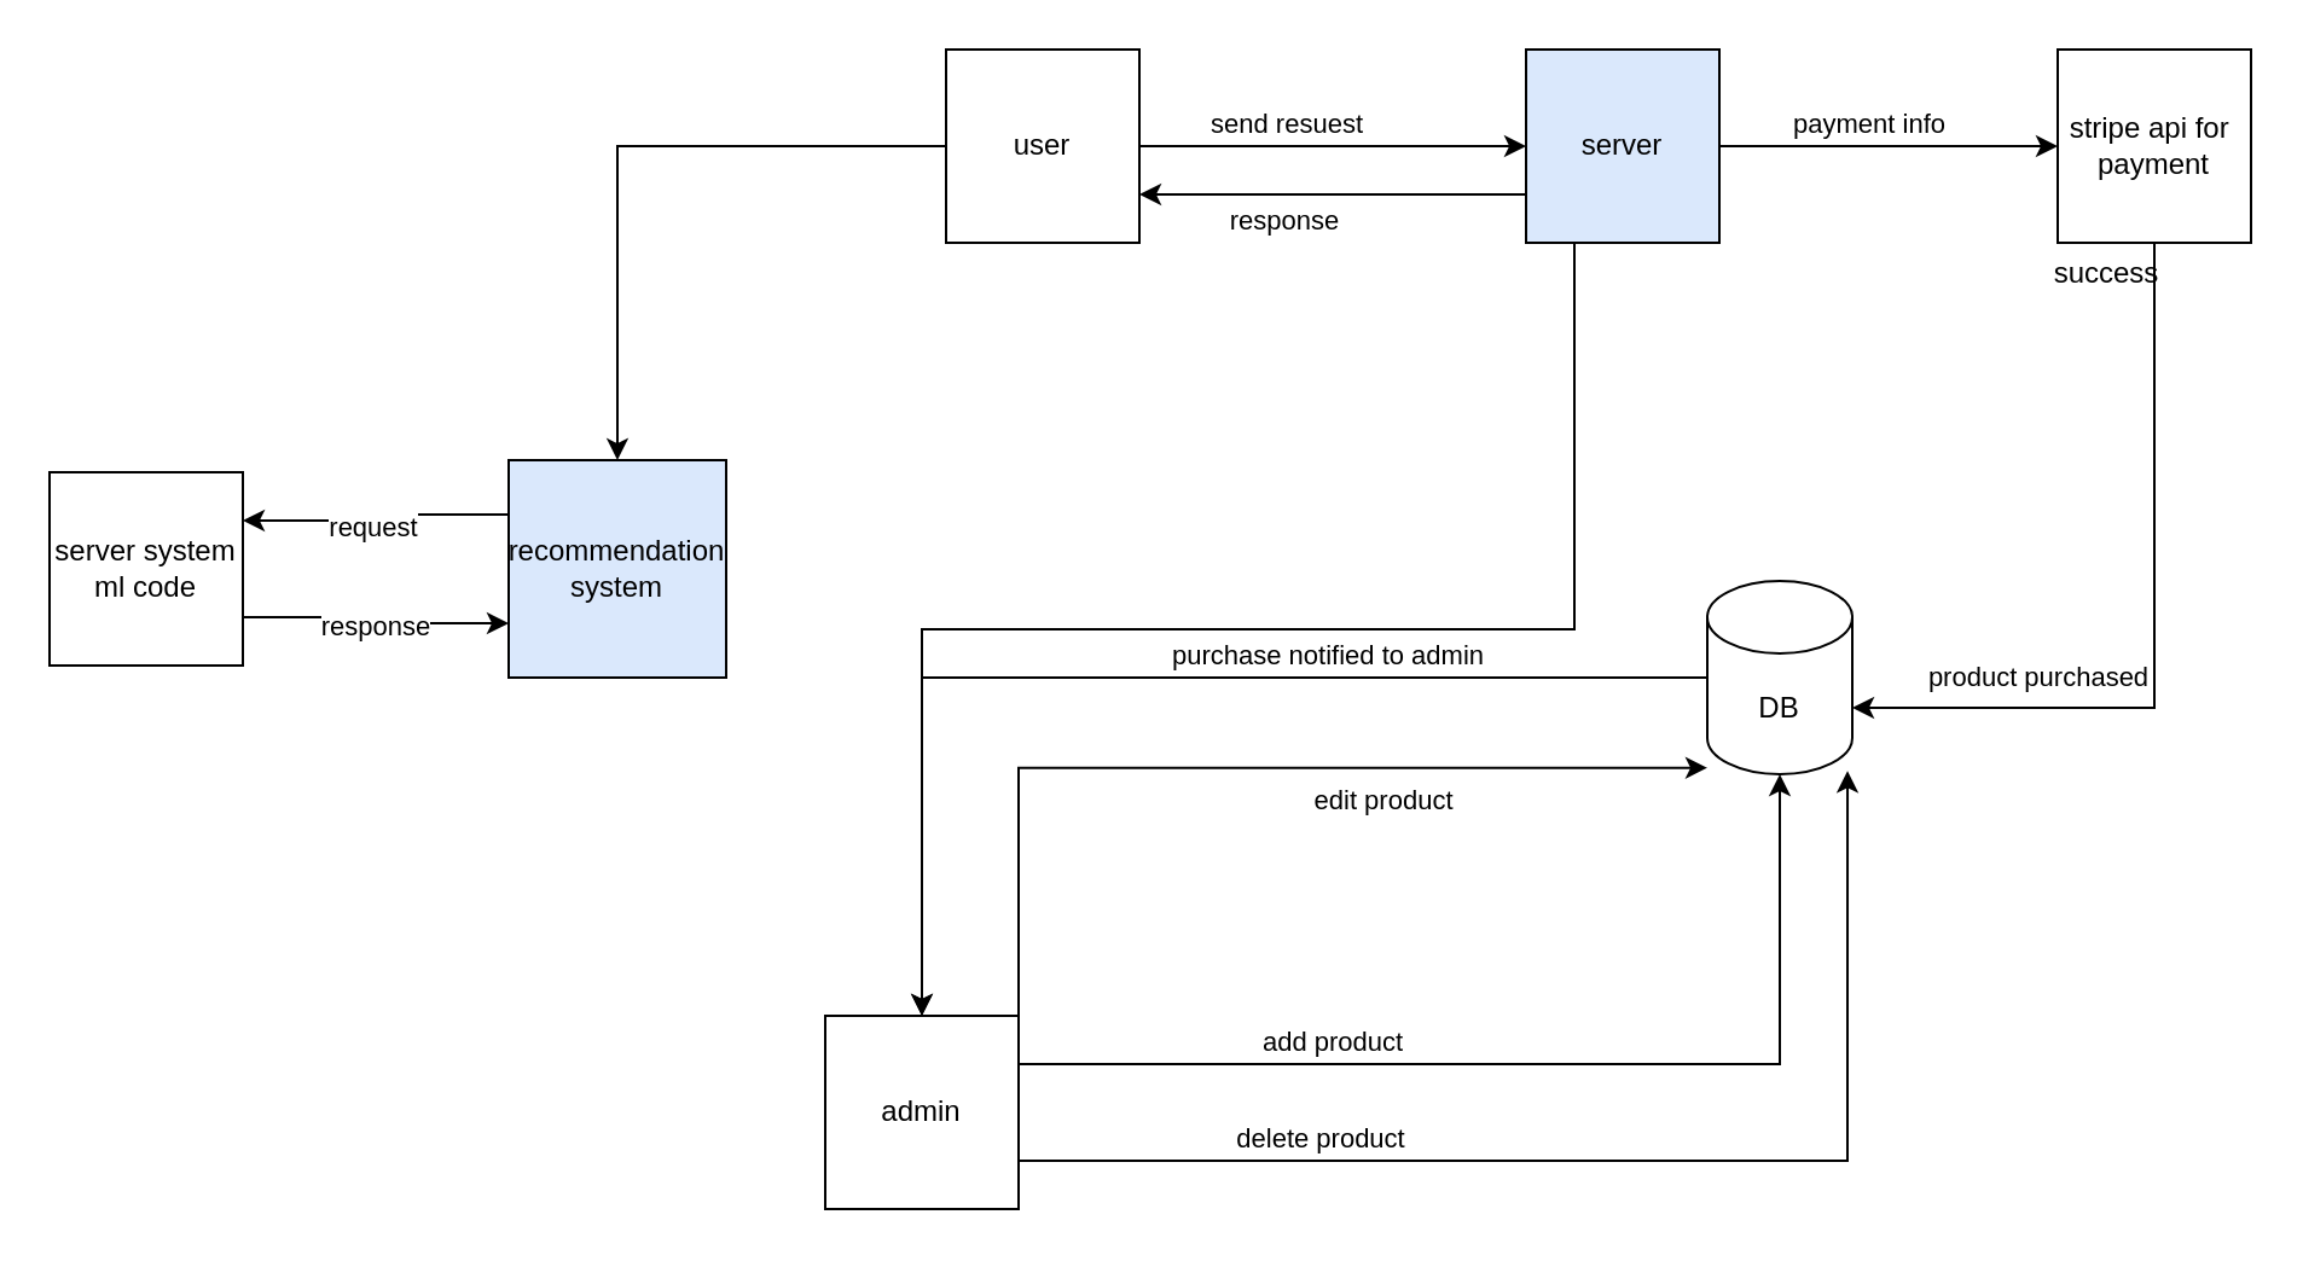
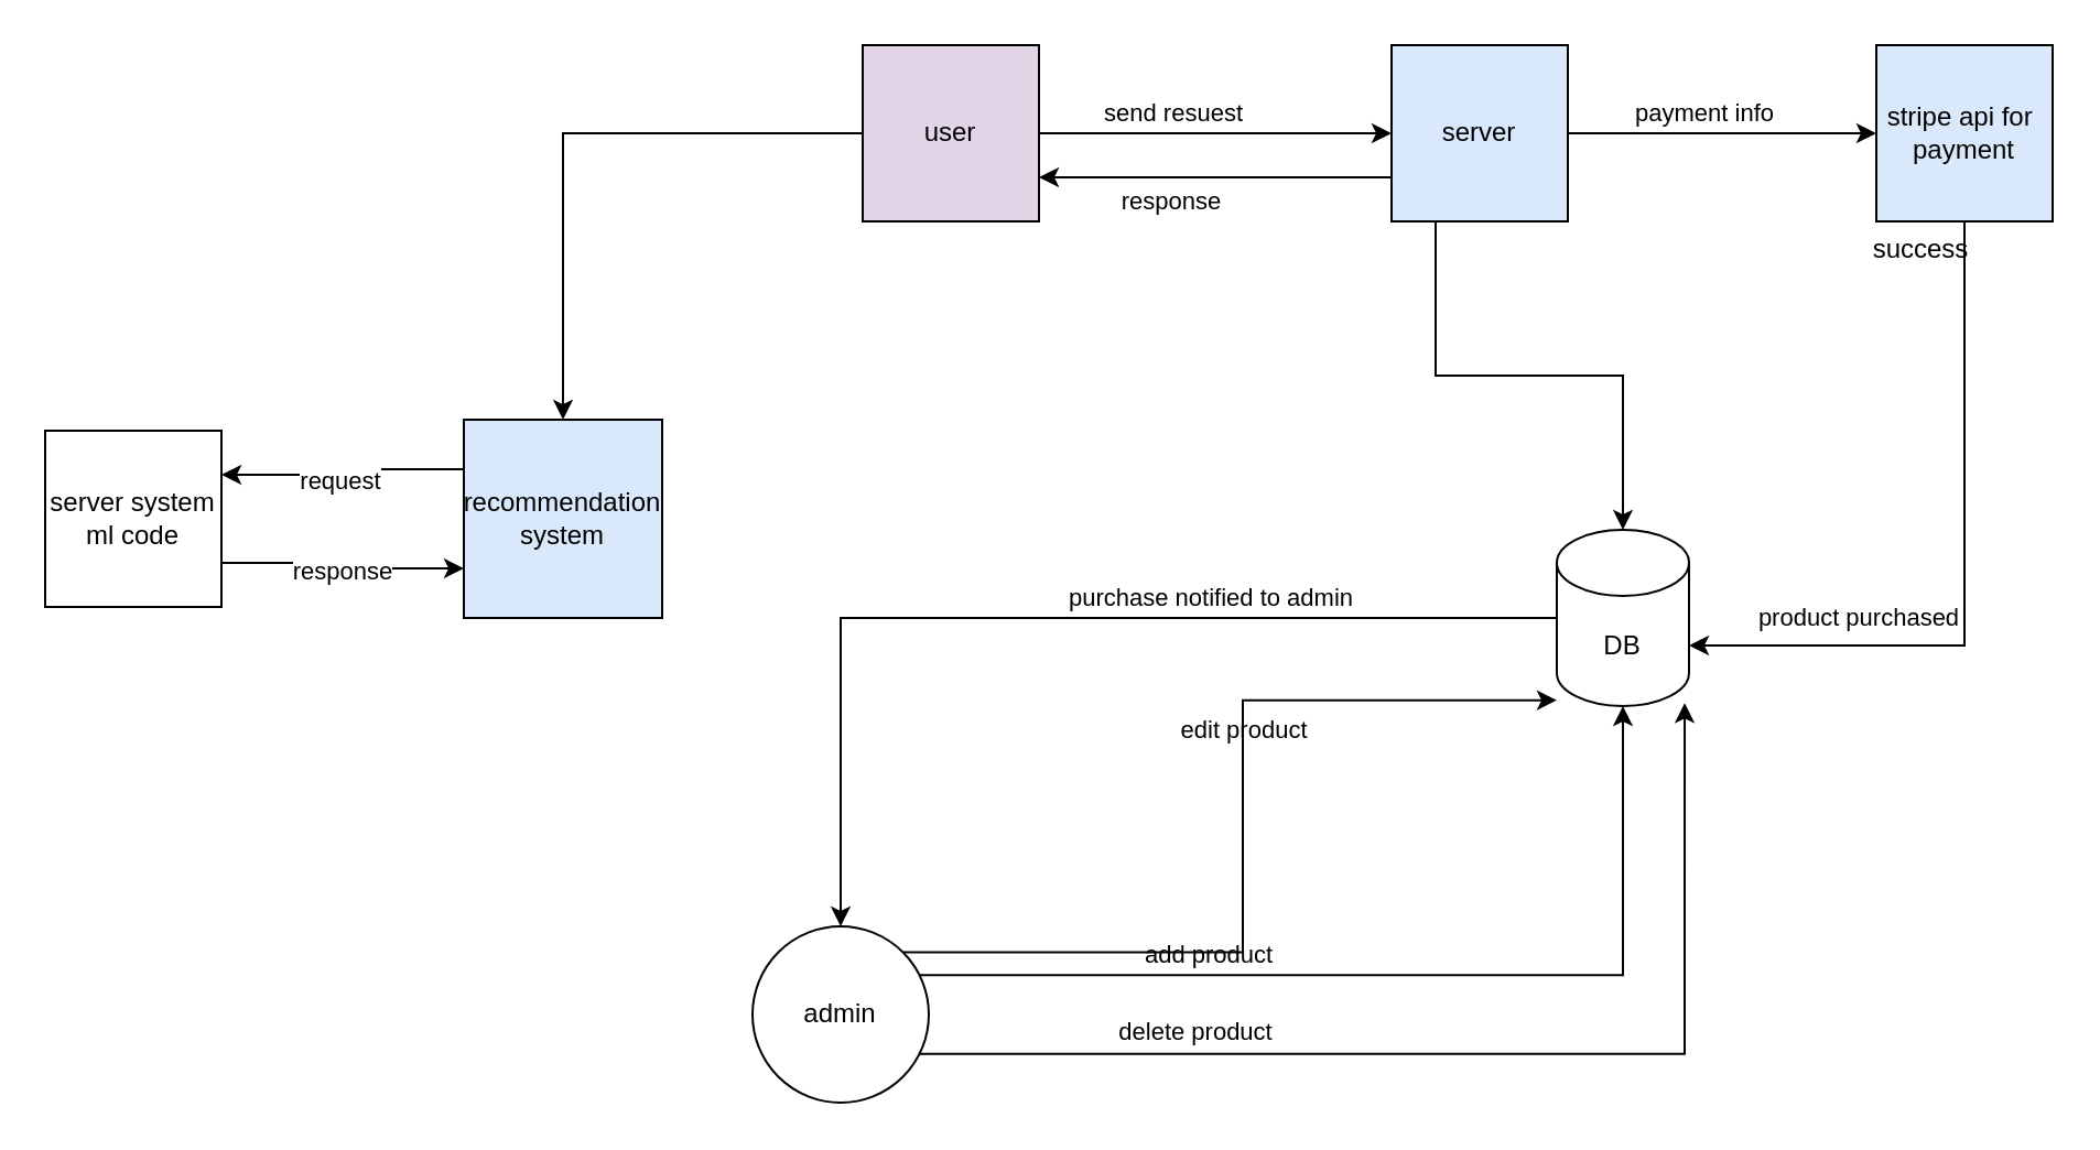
  <mxCell id="0" />
  <mxCell id="1" parent="0" />
  <mxCell id="2" style="edgeStyle=orthogonalEdgeStyle;rounded=0;orthogonalLoop=1;jettySize=auto;html=1;entryX=0;entryY=0.5;entryDx=0;entryDy=0;labelBackgroundColor=none;fontColor=default;" edge="1" parent="1" source="5" target="11"><mxGeometry relative="1" as="geometry" /></mxCell>
  <mxCell id="3" value="send resuest" style="edgeLabel;html=1;align=center;verticalAlign=middle;resizable=0;points=[];labelBackgroundColor=none;" vertex="1" connectable="0" parent="2"><mxGeometry x="-0.376" y="1" relative="1" as="geometry"><mxPoint x="10" y="-9" as="offset" /></mxGeometry></mxCell>
  <mxCell id="4" style="edgeStyle=orthogonalEdgeStyle;rounded=0;orthogonalLoop=1;jettySize=auto;html=1;exitX=0;exitY=0.5;exitDx=0;exitDy=0;entryX=0.5;entryY=0;entryDx=0;entryDy=0;" edge="1" parent="1" source="5" target="28"><mxGeometry relative="1" as="geometry" /></mxCell>
- <mxCell id="5" value="user" style="whiteSpace=wrap;html=1;aspect=fixed;labelBackgroundColor=none;" vertex="1" parent="1"><mxGeometry x="391" y="20" width="80" height="80" as="geometry" /></mxCell>
+ <mxCell id="5" value="user" style="whiteSpace=wrap;html=1;aspect=fixed;labelBackgroundColor=none;fillColor=#e1d5e7;" vertex="1" parent="1"><mxGeometry x="391" y="20" width="80" height="80" as="geometry" /></mxCell>
  <mxCell id="6" style="edgeStyle=orthogonalEdgeStyle;rounded=0;orthogonalLoop=1;jettySize=auto;html=1;exitX=0;exitY=0.75;exitDx=0;exitDy=0;entryX=1;entryY=0.75;entryDx=0;entryDy=0;labelBackgroundColor=none;fontColor=default;" edge="1" parent="1" source="11" target="5"><mxGeometry relative="1" as="geometry" /></mxCell>
  <mxCell id="7" value="response" style="edgeLabel;html=1;align=center;verticalAlign=middle;resizable=0;points=[];labelBackgroundColor=none;" vertex="1" connectable="0" parent="6"><mxGeometry x="-0.667" relative="1" as="geometry"><mxPoint x="-74" y="10" as="offset" /></mxGeometry></mxCell>
- <mxCell id="8" style="edgeStyle=orthogonalEdgeStyle;rounded=0;orthogonalLoop=1;jettySize=auto;html=1;exitX=0.25;exitY=1;exitDx=0;exitDy=0;labelBackgroundColor=none;fontColor=default;" edge="1" parent="1" source="11" target="17"><mxGeometry relative="1" as="geometry" /></mxCell>
+ <mxCell id="8" style="edgeStyle=orthogonalEdgeStyle;rounded=0;orthogonalLoop=1;jettySize=auto;html=1;exitX=0.25;exitY=1;exitDx=0;exitDy=0;labelBackgroundColor=none;fontColor=default;" edge="1" parent="1" source="11" target="14"><mxGeometry relative="1" as="geometry" /></mxCell>
  <mxCell id="9" style="edgeStyle=orthogonalEdgeStyle;rounded=0;orthogonalLoop=1;jettySize=auto;html=1;exitX=1;exitY=0.5;exitDx=0;exitDy=0;labelBackgroundColor=none;fontColor=default;" edge="1" parent="1" source="11"><mxGeometry relative="1" as="geometry"><mxPoint x="851" y="60" as="targetPoint" /></mxGeometry></mxCell>
  <mxCell id="10" value="payment info" style="edgeLabel;html=1;align=center;verticalAlign=middle;resizable=0;points=[];labelBackgroundColor=none;" vertex="1" connectable="0" parent="9"><mxGeometry x="-0.136" y="-2" relative="1" as="geometry"><mxPoint y="-12" as="offset" /></mxGeometry></mxCell>
  <mxCell id="11" value="server" style="whiteSpace=wrap;html=1;aspect=fixed;labelBackgroundColor=none;fillColor=#dae8fc;" vertex="1" parent="1"><mxGeometry x="631" y="20" width="80" height="80" as="geometry" /></mxCell>
  <mxCell id="12" style="edgeStyle=orthogonalEdgeStyle;rounded=0;orthogonalLoop=1;jettySize=auto;html=1;exitX=0;exitY=0.5;exitDx=0;exitDy=0;exitPerimeter=0;entryX=0.5;entryY=0;entryDx=0;entryDy=0;labelBackgroundColor=none;fontColor=default;" edge="1" parent="1" source="14" target="17"><mxGeometry relative="1" as="geometry" /></mxCell>
  <mxCell id="13" value="purchase notified to admin" style="edgeLabel;html=1;align=center;verticalAlign=middle;resizable=0;points=[];labelBackgroundColor=none;" vertex="1" connectable="0" parent="12"><mxGeometry x="-0.28" y="4" relative="1" as="geometry"><mxPoint x="9" y="-14" as="offset" /></mxGeometry></mxCell>
  <mxCell id="14" value="DB" style="shape=cylinder3;whiteSpace=wrap;html=1;boundedLbl=1;backgroundOutline=1;size=15;labelBackgroundColor=none;" vertex="1" parent="1"><mxGeometry x="706" y="240" width="60" height="80" as="geometry" /></mxCell>
  <mxCell id="15" style="edgeStyle=orthogonalEdgeStyle;rounded=0;orthogonalLoop=1;jettySize=auto;html=1;exitX=1;exitY=0.25;exitDx=0;exitDy=0;labelBackgroundColor=none;fontColor=default;" edge="1" parent="1" source="17" target="14"><mxGeometry relative="1" as="geometry" /></mxCell>
  <mxCell id="16" value="add product" style="edgeLabel;html=1;align=center;verticalAlign=middle;resizable=0;points=[];labelBackgroundColor=none;" vertex="1" connectable="0" parent="15"><mxGeometry x="-0.407" y="-1" relative="1" as="geometry"><mxPoint y="-11" as="offset" /></mxGeometry></mxCell>
- <mxCell id="17" value="admin" style="whiteSpace=wrap;html=1;aspect=fixed;labelBackgroundColor=none;" vertex="1" parent="1"><mxGeometry x="341" y="420" width="80" height="80" as="geometry" /></mxCell>
+ <mxCell id="17" value="admin" style="ellipse;whiteSpace=wrap;html=1;aspect=fixed;labelBackgroundColor=none;" vertex="1" parent="1"><mxGeometry x="341" y="420" width="80" height="80" as="geometry" /></mxCell>
  <mxCell id="18" style="edgeStyle=orthogonalEdgeStyle;rounded=0;orthogonalLoop=1;jettySize=auto;html=1;exitX=1;exitY=0.75;exitDx=0;exitDy=0;entryX=0.967;entryY=0.983;entryDx=0;entryDy=0;entryPerimeter=0;labelBackgroundColor=none;fontColor=default;" edge="1" parent="1" source="17" target="14"><mxGeometry relative="1" as="geometry" /></mxCell>
  <mxCell id="19" value="delete product" style="edgeLabel;html=1;align=center;verticalAlign=middle;resizable=0;points=[];labelBackgroundColor=none;" vertex="1" connectable="0" parent="18"><mxGeometry x="-0.508" y="-2" relative="1" as="geometry"><mxPoint y="-12" as="offset" /></mxGeometry></mxCell>
  <mxCell id="20" style="edgeStyle=orthogonalEdgeStyle;rounded=0;orthogonalLoop=1;jettySize=auto;html=1;exitX=1;exitY=0;exitDx=0;exitDy=0;entryX=0;entryY=0.967;entryDx=0;entryDy=0;entryPerimeter=0;labelBackgroundColor=none;fontColor=default;" edge="1" parent="1" source="17" target="14"><mxGeometry relative="1" as="geometry" /></mxCell>
  <mxCell id="21" value="edit product" style="edgeLabel;html=1;align=center;verticalAlign=middle;resizable=0;points=[];labelBackgroundColor=none;" vertex="1" connectable="0" parent="20"><mxGeometry x="0.371" y="3" relative="1" as="geometry"><mxPoint x="-13" y="16" as="offset" /></mxGeometry></mxCell>
- <mxCell id="22" value="stripe api for&amp;nbsp;&lt;br&gt;payment" style="whiteSpace=wrap;html=1;aspect=fixed;labelBackgroundColor=none;" vertex="1" parent="1"><mxGeometry x="851" y="20" width="80" height="80" as="geometry" /></mxCell>
+ <mxCell id="22" value="stripe api for&amp;nbsp;&lt;br&gt;payment" style="whiteSpace=wrap;html=1;aspect=fixed;labelBackgroundColor=none;fillColor=#dae8fc;" vertex="1" parent="1"><mxGeometry x="851" y="20" width="80" height="80" as="geometry" /></mxCell>
  <mxCell id="23" style="edgeStyle=orthogonalEdgeStyle;rounded=0;orthogonalLoop=1;jettySize=auto;html=1;exitX=0.5;exitY=1;exitDx=0;exitDy=0;entryX=1;entryY=0;entryDx=0;entryDy=52.5;entryPerimeter=0;labelBackgroundColor=none;fontColor=default;" edge="1" parent="1" source="22" target="14"><mxGeometry relative="1" as="geometry" /></mxCell>
  <mxCell id="24" value="product purchased" style="edgeLabel;html=1;align=center;verticalAlign=middle;resizable=0;points=[];labelBackgroundColor=none;" vertex="1" connectable="0" parent="23"><mxGeometry x="0.518" y="-3" relative="1" as="geometry"><mxPoint y="-10" as="offset" /></mxGeometry></mxCell>
  <mxCell id="25" value="success&lt;br&gt;" style="text;html=1;align=center;verticalAlign=middle;resizable=0;points=[];autosize=1;strokeColor=none;fillColor=none;labelBackgroundColor=none;" vertex="1" parent="1"><mxGeometry x="836" y="98" width="70" height="30" as="geometry" /></mxCell>
  <mxCell id="26" style="edgeStyle=orthogonalEdgeStyle;rounded=0;orthogonalLoop=1;jettySize=auto;html=1;exitX=0;exitY=0.25;exitDx=0;exitDy=0;entryX=1;entryY=0.25;entryDx=0;entryDy=0;" edge="1" parent="1" source="28" target="31"><mxGeometry relative="1" as="geometry" /></mxCell>
  <mxCell id="27" value="request" style="edgeLabel;html=1;align=center;verticalAlign=middle;resizable=0;points=[];" vertex="1" connectable="0" parent="26"><mxGeometry x="0.043" y="2" relative="1" as="geometry"><mxPoint as="offset" /></mxGeometry></mxCell>
  <mxCell id="28" value="recommendation&lt;br&gt;system" style="whiteSpace=wrap;html=1;aspect=fixed;fillColor=#dae8fc;" vertex="1" parent="1"><mxGeometry x="210" y="190" width="90" height="90" as="geometry" /></mxCell>
  <mxCell id="29" style="edgeStyle=orthogonalEdgeStyle;rounded=0;orthogonalLoop=1;jettySize=auto;html=1;exitX=1;exitY=0.75;exitDx=0;exitDy=0;entryX=0;entryY=0.75;entryDx=0;entryDy=0;" edge="1" parent="1" source="31" target="28"><mxGeometry relative="1" as="geometry" /></mxCell>
  <mxCell id="30" value="response" style="edgeLabel;html=1;align=center;verticalAlign=middle;resizable=0;points=[];" vertex="1" connectable="0" parent="29"><mxGeometry x="0.023" y="-2" relative="1" as="geometry"><mxPoint x="-1" y="-1" as="offset" /></mxGeometry></mxCell>
  <mxCell id="31" value="server system ml code" style="whiteSpace=wrap;html=1;aspect=fixed;" vertex="1" parent="1"><mxGeometry x="20" y="195" width="80" height="80" as="geometry" /></mxCell>
